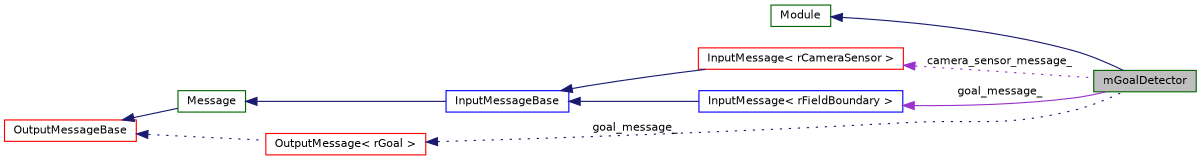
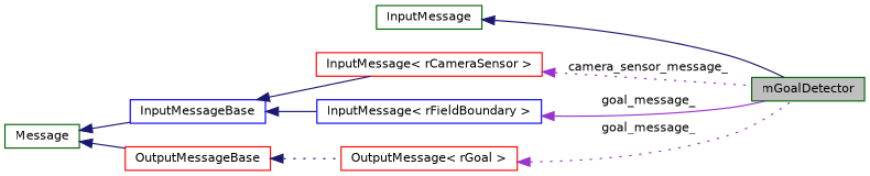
  digraph {
    fontname="DejaVu Sans"
    rankdir=LR
    node [color=darkgreen fillcolor=white fontname="DejaVu Sans" fontsize=10 shape=record style=filled]
    edge [color=midnightblue dir=back fontname="DejaVu Sans" fontsize=10 labelfontname=Helvetica labelfontsize=10 style=solid]
    n1 [fillcolor=grey75 fontcolor=black height=0.2 label=mGoalDetector width=0.4]
-   n2 [height=0.2 label=Module width=0.4]
+   n2 [height=0.2 label=InputMessage width=0.4]
    n3 [color=red height=0.2 label="InputMessage\< rCameraSensor \>" width=0.4]
    n4 [color=blue height=0.2 label=InputMessageBase width=0.4]
    n5 [color=blue height=0.2 label="InputMessage\< rFieldBoundary \>" width=0.4]
    n6 [height=0.2 label=Message width=0.4]
    n7 [color=red height=0.2 label=OutputMessageBase width=0.4]
    n8 [color=red height=0.2 label="OutputMessage\< rGoal \>" width=0.4]
    n2 -> n1
    n3 -> n1 [color=darkorchid3 label=" camera_sensor_message_" style=dotted]
    n4 -> n3
    n4 -> n5
    n5 -> n1 [color=darkorchid3 label=" goal_message_"]
    n6 -> n4
-   n7 -> n6
+   n6 -> n7
    n7 -> n8 [style=dotted]
-   n8 -> n1 [label=" goal_message_" style=dotted]
+   n8 -> n1 [color=darkorchid3 label=" goal_message_" style=dotted]
  }
